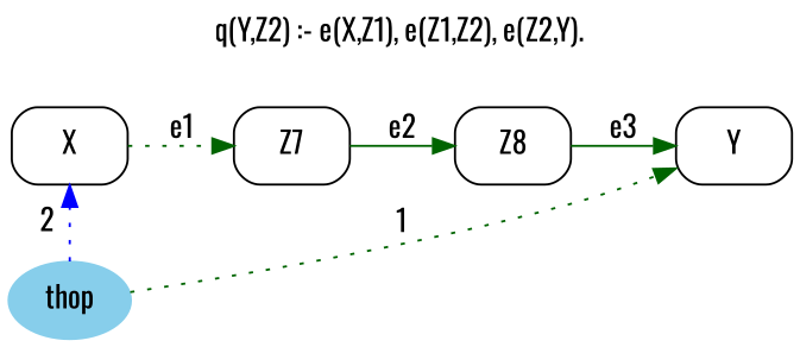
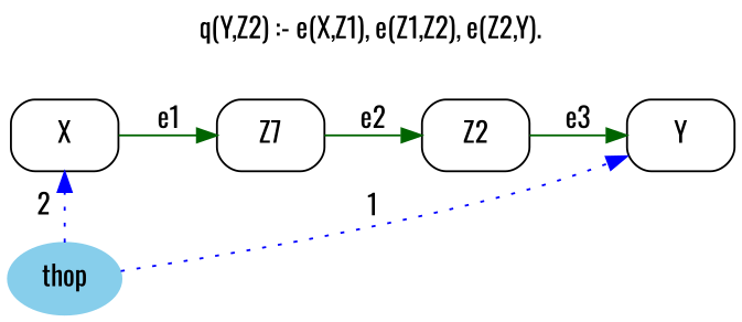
  strict digraph {
    fontname=Oswald
    label="q(Y,Z2) :- e(X,Z1), e(Z1,Z2), e(Z2,Y)."
    labelloc=t
    rankdir=LR
    node [fontname=Oswald shape=box style=rounded]
    edge [color=darkgreen fontname=Oswald]
    X [height=0.5 width=0.75]
    n2 [height=0.5 label=Z7 width=0.75]
-   Z2 [height=0.5 width=0.75 label=Z8]
+   Z2 [height=0.5 width=0.75]
    Y [height=0.5 width=0.75]
    thop [color=skyblue fillcolor=skyblue height=0.5 shape=oval style="filled,rounded" width=0.79437]
-   X -> n2 [label=e1 style=dotted]
+   X -> n2 [label=e1]
    n2 -> Z2 [label=e2]
    Z2 -> Y [label=e3]
    thop -> X [color=blue constraint=false label=2 style=dotted]
-   thop -> Y [constraint=false label=1 style=dotted]
+   thop -> Y [color=blue constraint=false label=1 style=dotted]
  }
